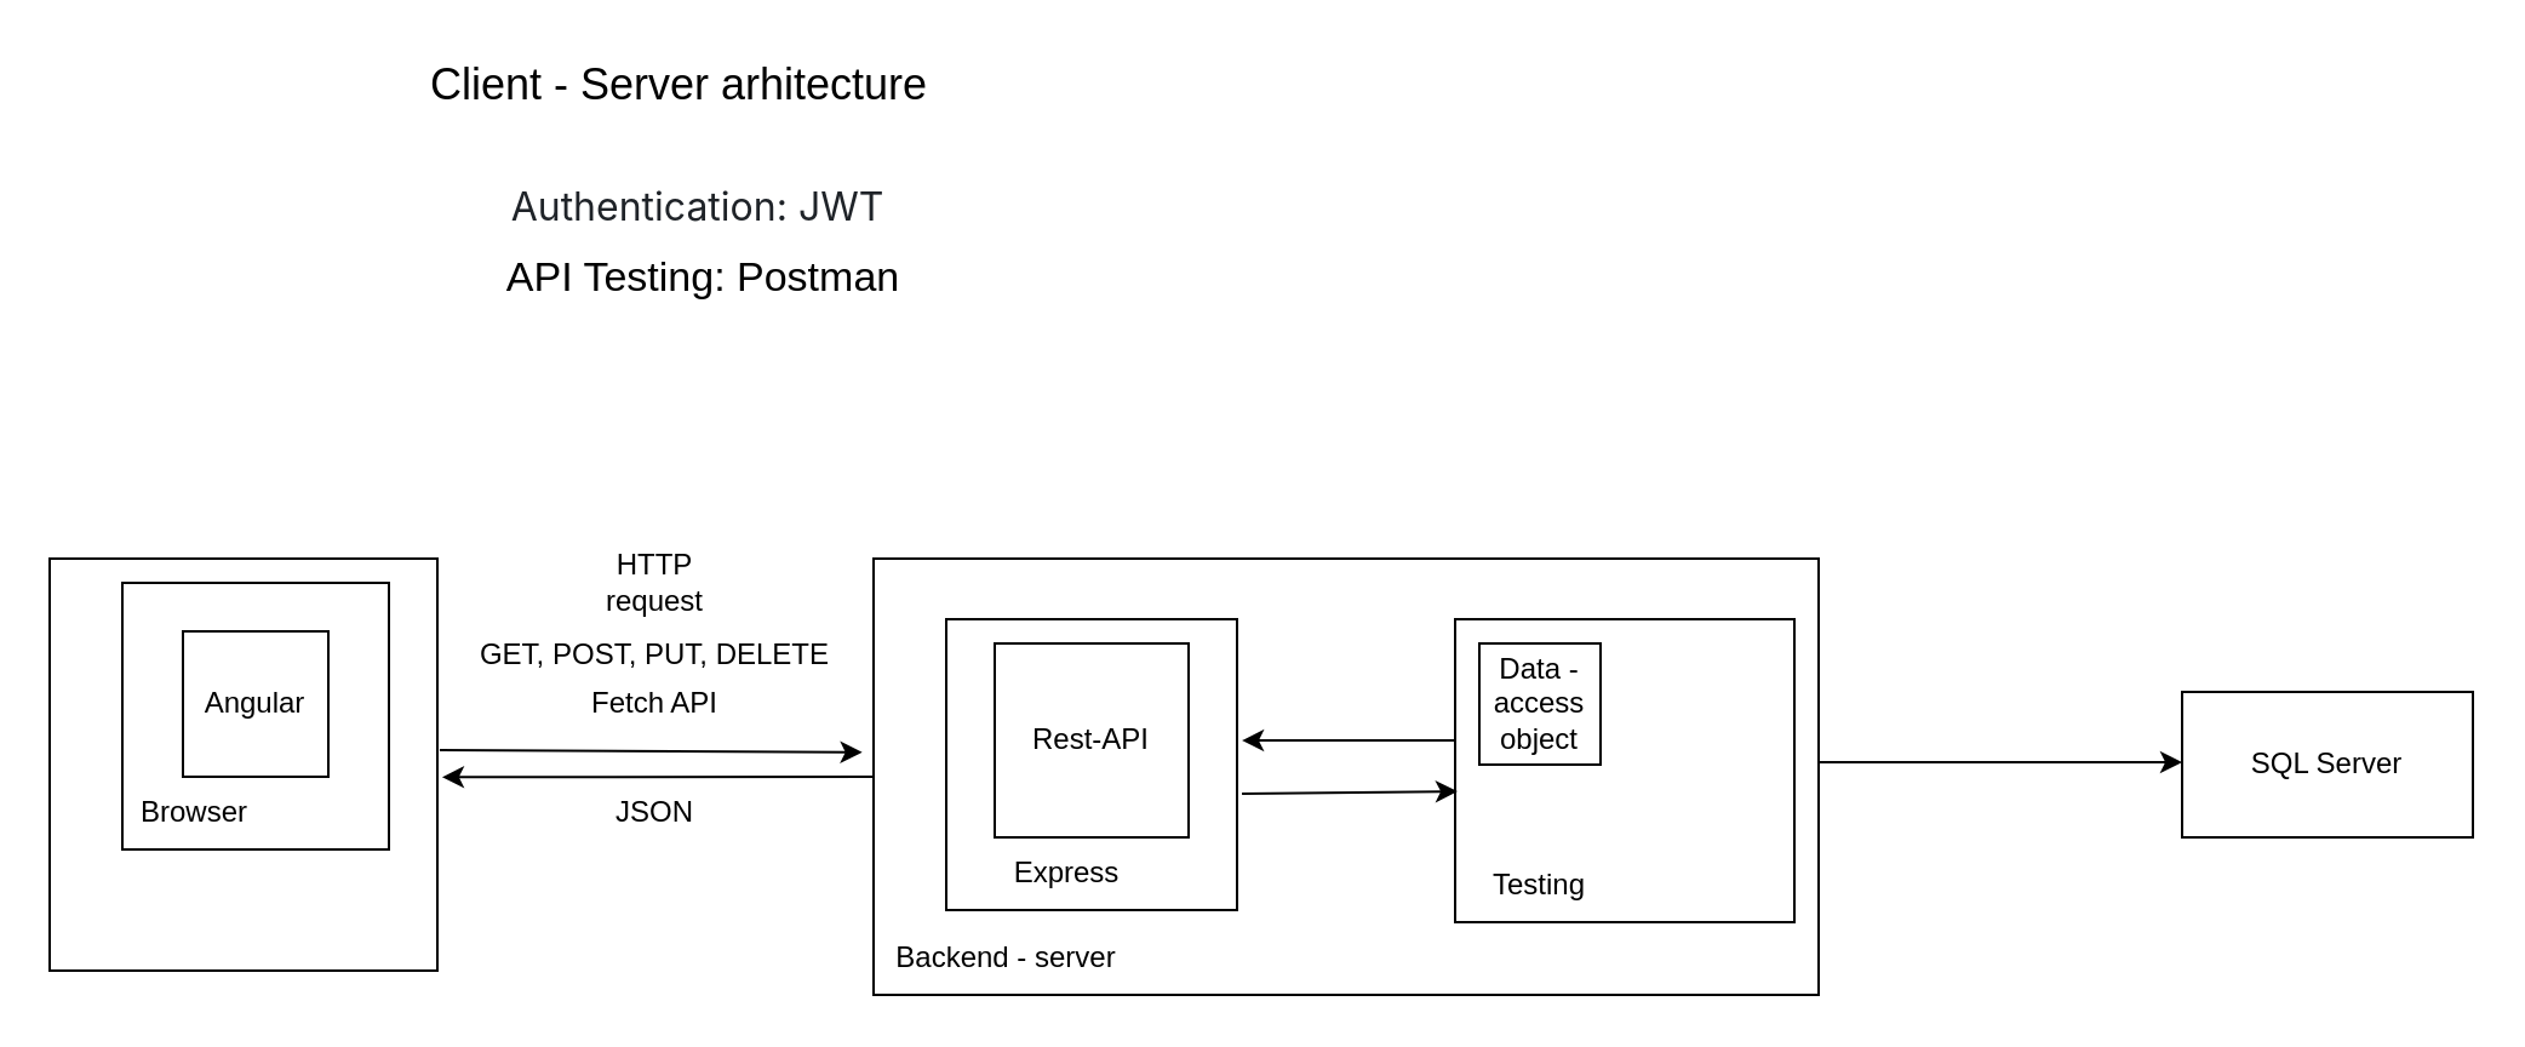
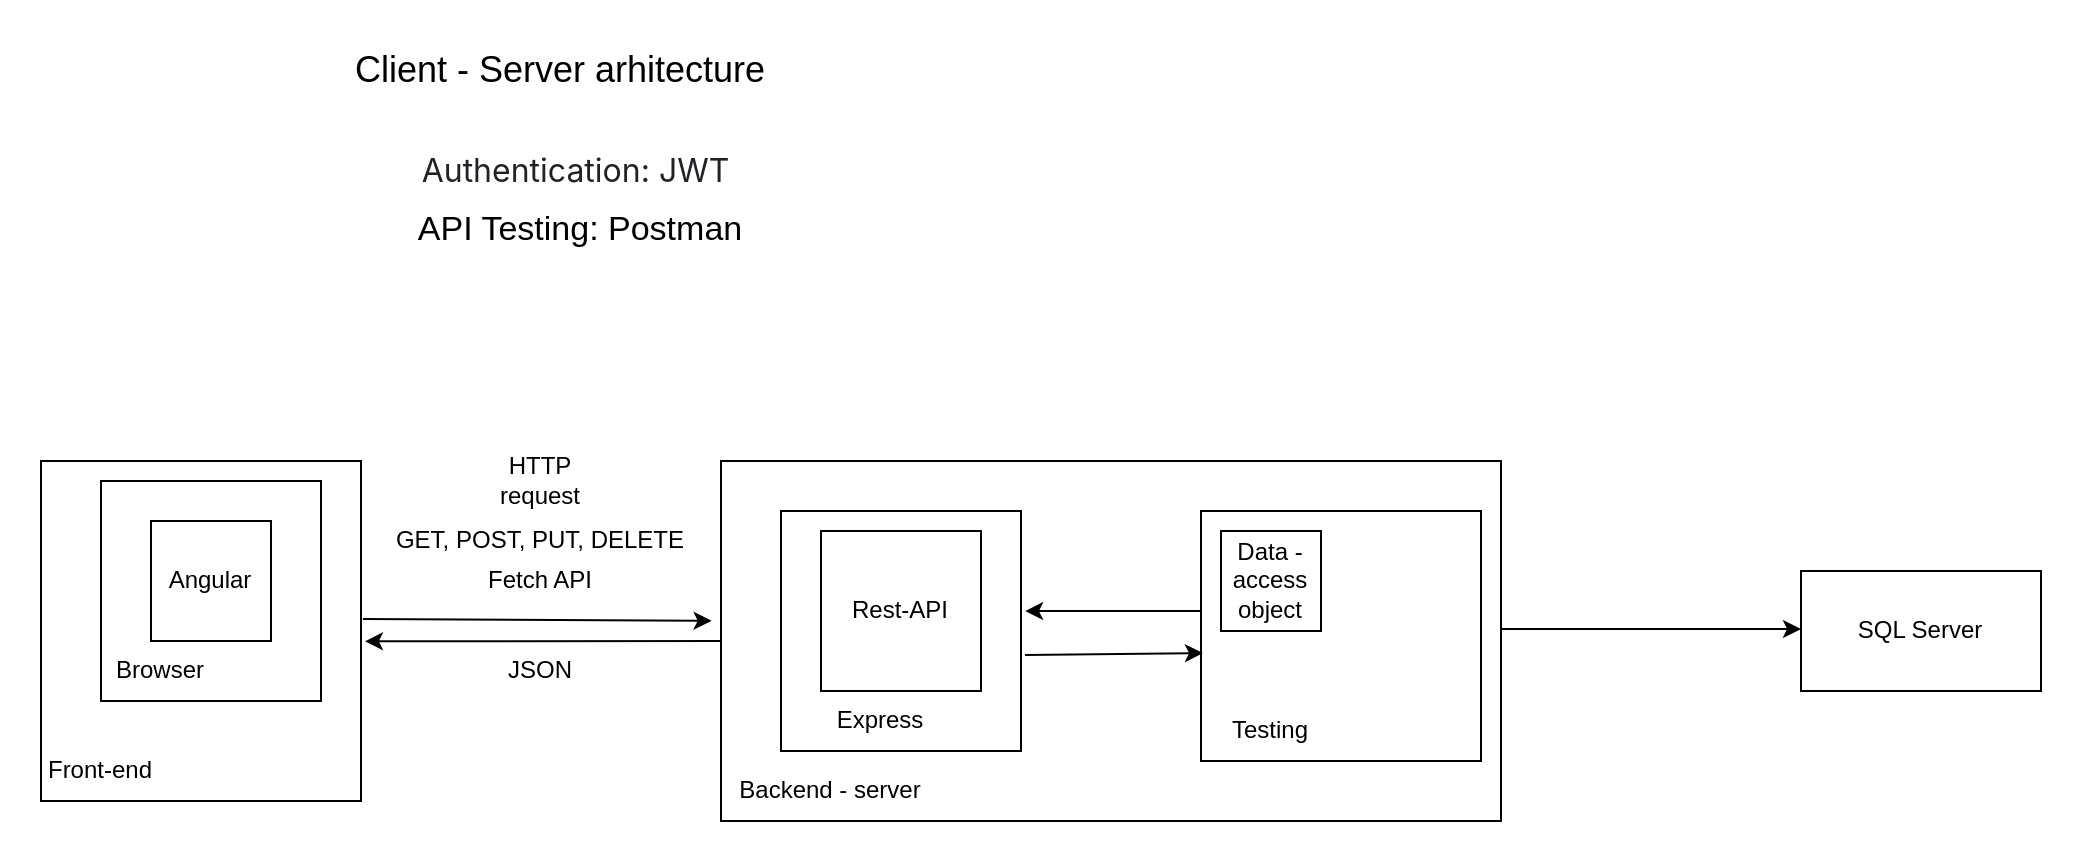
  <mxCell id="0" />
  <mxCell id="1" parent="0" />
  <mxCell id="2" value="" style="rounded=0;whiteSpace=wrap;html=1;" vertex="1" parent="1"><mxGeometry x="20" y="230" width="160" height="170" as="geometry" /></mxCell>
+ <mxCell id="3" value="Front-end" style="text;html=1;align=center;verticalAlign=middle;whiteSpace=wrap;rounded=0;" vertex="1" parent="1"><mxGeometry x="20" y="370" width="60" height="30" as="geometry" /></mxCell>
  <mxCell id="4" value="" style="whiteSpace=wrap;html=1;aspect=fixed;" vertex="1" parent="1"><mxGeometry x="50" y="240" width="110" height="110" as="geometry" /></mxCell>
  <mxCell id="5" value="Browser" style="text;html=1;align=center;verticalAlign=middle;whiteSpace=wrap;rounded=0;" vertex="1" parent="1"><mxGeometry x="50" y="320" width="60" height="30" as="geometry" /></mxCell>
  <mxCell id="6" value="Angular" style="whiteSpace=wrap;html=1;aspect=fixed;" vertex="1" parent="1"><mxGeometry x="75" y="260" width="60" height="60" as="geometry" /></mxCell>
  <mxCell id="7" value="" style="endArrow=classic;html=1;rounded=0;exitX=1.006;exitY=0.465;exitDx=0;exitDy=0;exitPerimeter=0;entryX=-0.012;entryY=0.444;entryDx=0;entryDy=0;entryPerimeter=0;" edge="1" parent="1" source="2" target="10"><mxGeometry width="50" height="50" relative="1" as="geometry"><mxPoint x="210" y="310" as="sourcePoint" /><mxPoint x="350" y="310" as="targetPoint" /></mxGeometry></mxCell>
  <mxCell id="8" value="HTTP request" style="text;html=1;align=center;verticalAlign=middle;whiteSpace=wrap;rounded=0;" vertex="1" parent="1"><mxGeometry x="240" y="225" width="60" height="30" as="geometry" /></mxCell>
  <mxCell id="9" value="&lt;font style=&quot;font-size: 18px;&quot;&gt;Client - Server arhitecture&lt;/font&gt;" style="text;html=1;align=center;verticalAlign=middle;whiteSpace=wrap;rounded=0;" vertex="1" parent="1"><mxGeometry x="170" y="20" width="220" height="30" as="geometry" /></mxCell>
  <mxCell id="10" value="" style="rounded=0;whiteSpace=wrap;html=1;" vertex="1" parent="1"><mxGeometry x="360" y="230" width="390" height="180" as="geometry" /></mxCell>
  <mxCell id="11" value="" style="rounded=0;whiteSpace=wrap;html=1;" vertex="1" parent="1"><mxGeometry x="390" y="255" width="120" height="120" as="geometry" /></mxCell>
  <mxCell id="12" value="Rest-API" style="whiteSpace=wrap;html=1;aspect=fixed;" vertex="1" parent="1"><mxGeometry x="410" y="265" width="80" height="80" as="geometry" /></mxCell>
  <mxCell id="13" value="Express" style="text;html=1;align=center;verticalAlign=middle;whiteSpace=wrap;rounded=0;" vertex="1" parent="1"><mxGeometry x="410" y="345" width="60" height="30" as="geometry" /></mxCell>
  <mxCell id="14" value="" style="rounded=0;whiteSpace=wrap;html=1;" vertex="1" parent="1"><mxGeometry x="600" y="255" width="140" height="125" as="geometry" /></mxCell>
  <mxCell id="15" value="Data - access object" style="whiteSpace=wrap;html=1;aspect=fixed;" vertex="1" parent="1"><mxGeometry x="610" y="265" width="50" height="50" as="geometry" /></mxCell>
  <mxCell id="16" value="Backend - server" style="text;html=1;align=center;verticalAlign=middle;whiteSpace=wrap;rounded=0;" vertex="1" parent="1"><mxGeometry x="360" y="380" width="110" height="30" as="geometry" /></mxCell>
  <mxCell id="17" value="Testing" style="text;html=1;align=center;verticalAlign=middle;whiteSpace=wrap;rounded=0;" vertex="1" parent="1"><mxGeometry x="605" y="350" width="60" height="30" as="geometry" /></mxCell>
  <mxCell id="18" value="" style="endArrow=classic;html=1;rounded=0;" edge="1" parent="1"><mxGeometry width="50" height="50" relative="1" as="geometry"><mxPoint x="750" y="314" as="sourcePoint" /><mxPoint x="900" y="314" as="targetPoint" /></mxGeometry></mxCell>
  <mxCell id="19" value="" style="rounded=0;whiteSpace=wrap;html=1;" vertex="1" parent="1"><mxGeometry x="900" y="285" width="120" height="60" as="geometry" /></mxCell>
  <mxCell id="20" value="SQL Server" style="text;html=1;align=center;verticalAlign=middle;whiteSpace=wrap;rounded=0;" vertex="1" parent="1"><mxGeometry x="900" y="305" width="120" height="20" as="geometry" /></mxCell>
  <mxCell id="21" value="GET, POST, PUT, DELETE" style="text;html=1;align=center;verticalAlign=middle;whiteSpace=wrap;rounded=0;" vertex="1" parent="1"><mxGeometry x="190" y="255" width="160" height="30" as="geometry" /></mxCell>
  <mxCell id="22" value="JSON" style="text;html=1;align=center;verticalAlign=middle;whiteSpace=wrap;rounded=0;" vertex="1" parent="1"><mxGeometry x="240" y="320" width="60" height="30" as="geometry" /></mxCell>
  <mxCell id="23" value="" style="endArrow=classic;html=1;rounded=0;entryX=0.007;entryY=0.568;entryDx=0;entryDy=0;entryPerimeter=0;exitX=1.017;exitY=0.6;exitDx=0;exitDy=0;exitPerimeter=0;" edge="1" parent="1" source="11" target="14"><mxGeometry width="50" height="50" relative="1" as="geometry"><mxPoint x="290" y="400" as="sourcePoint" /><mxPoint x="340" y="350" as="targetPoint" /></mxGeometry></mxCell>
  <mxCell id="24" value="" style="endArrow=classic;html=1;rounded=0;entryX=1.017;entryY=0.417;entryDx=0;entryDy=0;entryPerimeter=0;" edge="1" parent="1" target="11"><mxGeometry width="50" height="50" relative="1" as="geometry"><mxPoint x="600" y="305" as="sourcePoint" /><mxPoint x="525" y="304" as="targetPoint" /></mxGeometry></mxCell>
  <mxCell id="25" value="" style="endArrow=classic;html=1;rounded=0;exitX=-0.005;exitY=0.672;exitDx=0;exitDy=0;exitPerimeter=0;entryX=1.019;entryY=0.571;entryDx=0;entryDy=0;entryPerimeter=0;" edge="1" parent="1"><mxGeometry width="50" height="50" relative="1" as="geometry"><mxPoint x="360" y="320" as="sourcePoint" /><mxPoint x="181.95" y="320.15" as="targetPoint" /></mxGeometry></mxCell>
  <mxCell id="26" value="Fetch API" style="text;html=1;align=center;verticalAlign=middle;whiteSpace=wrap;rounded=0;" vertex="1" parent="1"><mxGeometry x="240" y="275" width="60" height="30" as="geometry" /></mxCell>
  <mxCell id="27" value="&lt;span style=&quot;color: rgb(31, 35, 40); font-family: -apple-system, BlinkMacSystemFont, &amp;quot;Segoe UI&amp;quot;, &amp;quot;Noto Sans&amp;quot;, Helvetica, Arial, sans-serif, &amp;quot;Apple Color Emoji&amp;quot;, &amp;quot;Segoe UI Emoji&amp;quot;; font-size: 16px; text-align: start; background-color: rgb(255, 255, 255);&quot;&gt;Authentication: JWT&amp;nbsp;&lt;/span&gt;" style="text;html=1;align=center;verticalAlign=middle;whiteSpace=wrap;rounded=0;" vertex="1" parent="1"><mxGeometry x="160" y="70" width="260" height="30" as="geometry" /></mxCell>
  <mxCell id="28" value="&lt;font style=&quot;font-size: 17px;&quot;&gt;API Testing: Postman&lt;/font&gt;" style="text;html=1;align=center;verticalAlign=middle;whiteSpace=wrap;rounded=0;" vertex="1" parent="1"><mxGeometry x="200" y="100" width="180" height="30" as="geometry" /></mxCell>
